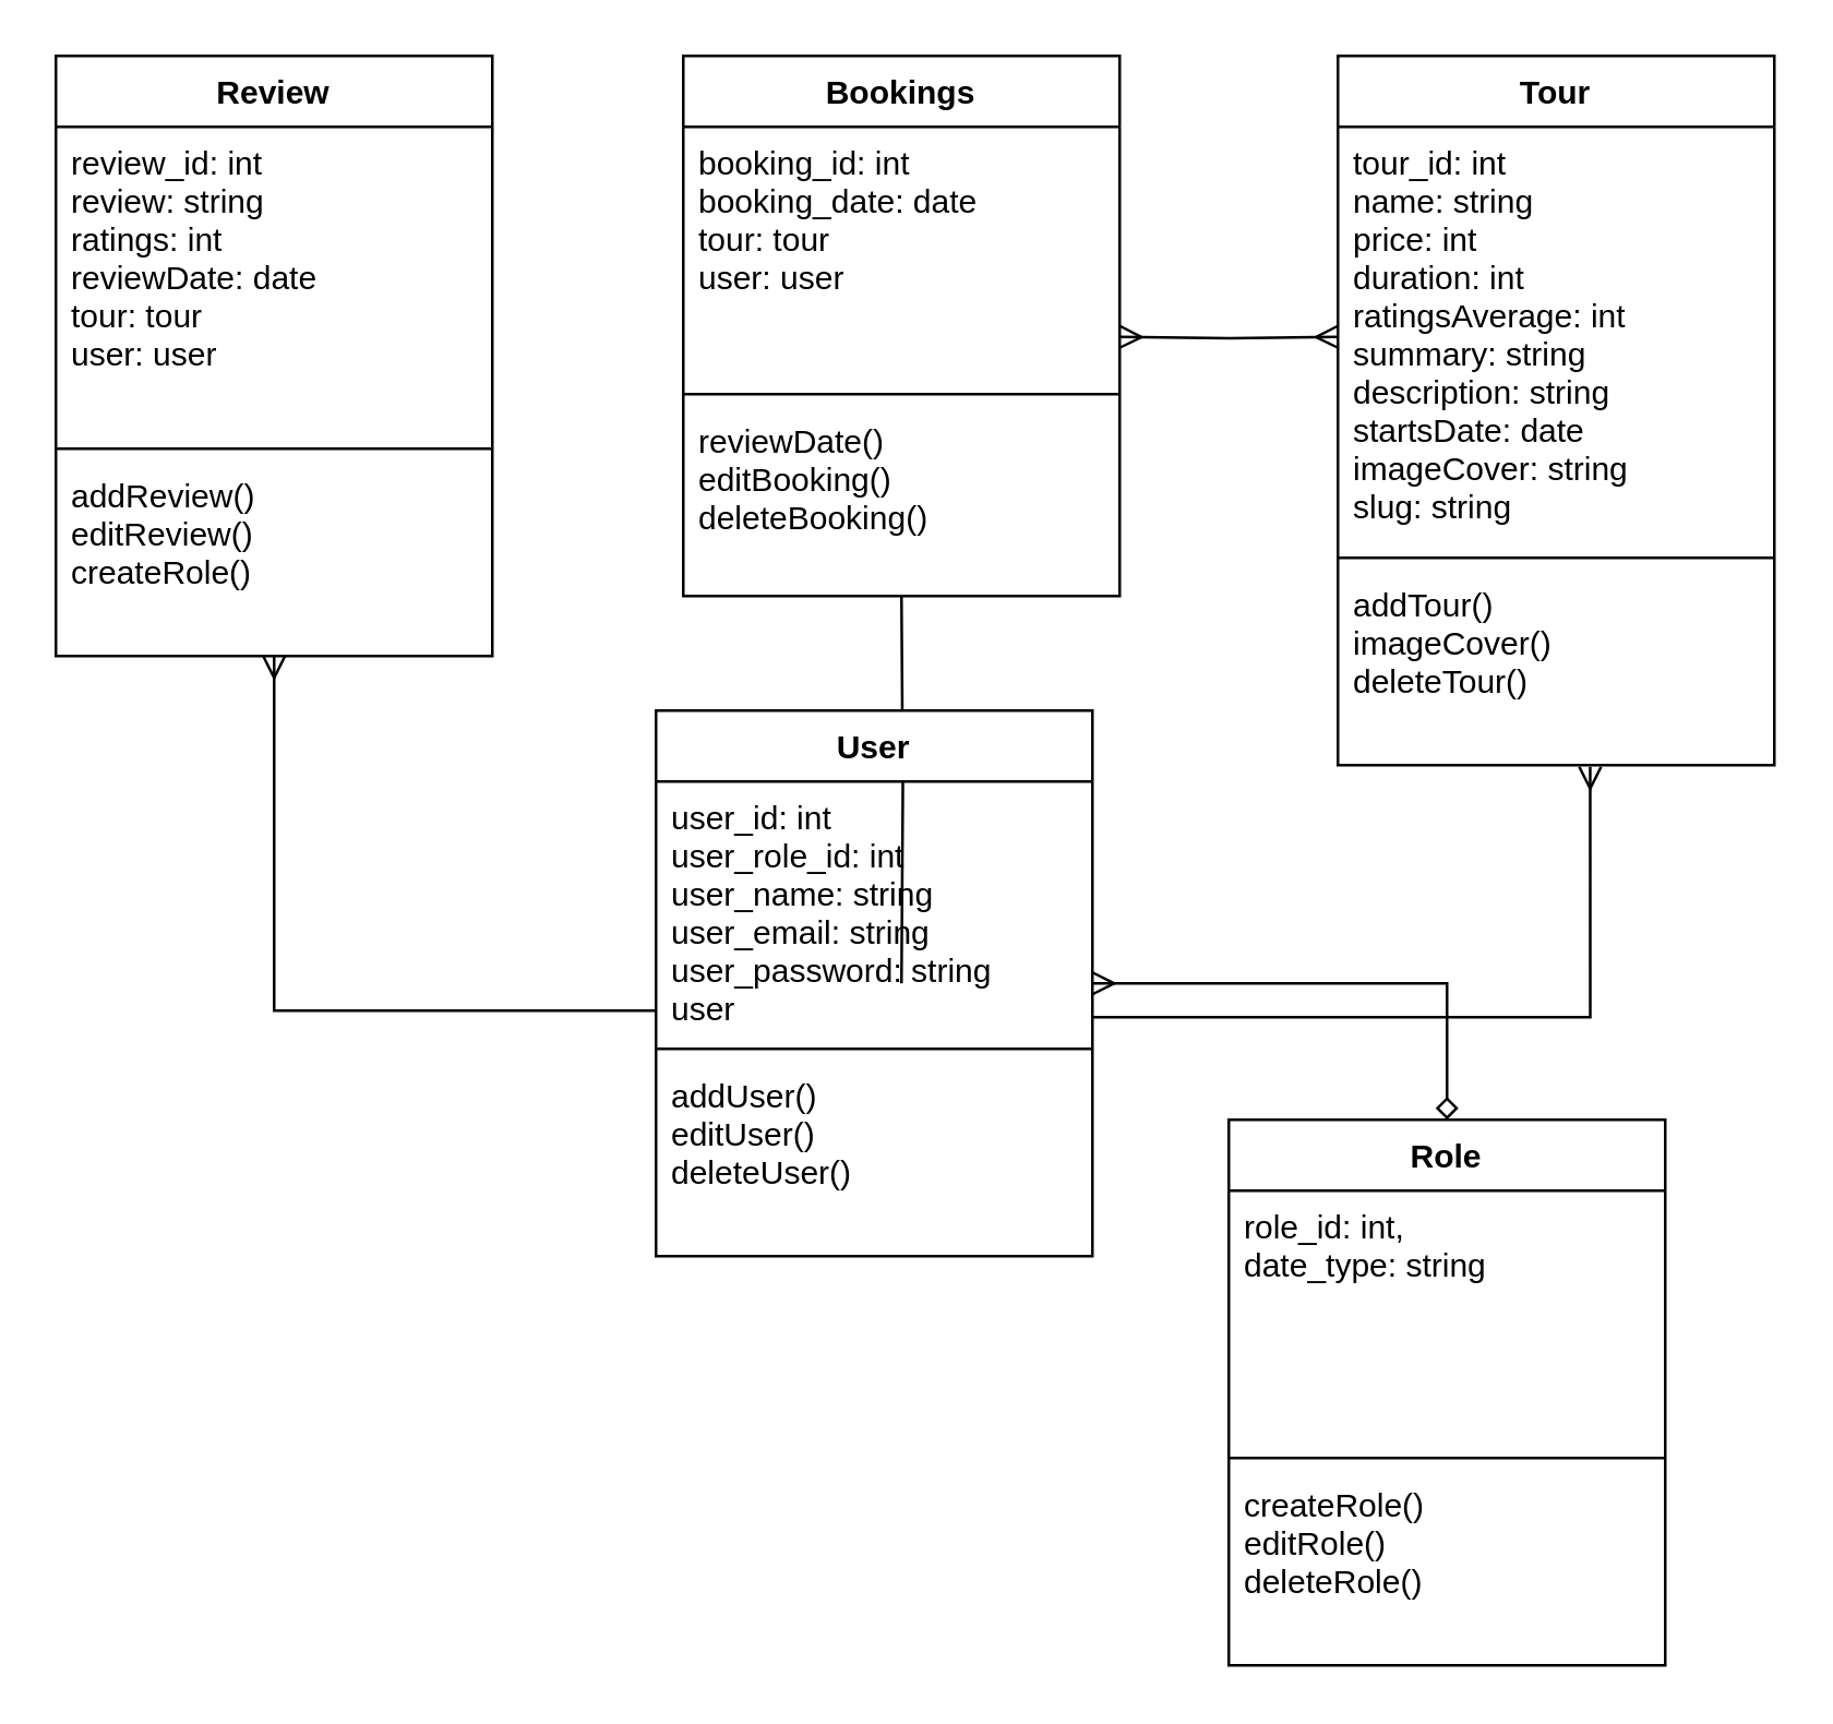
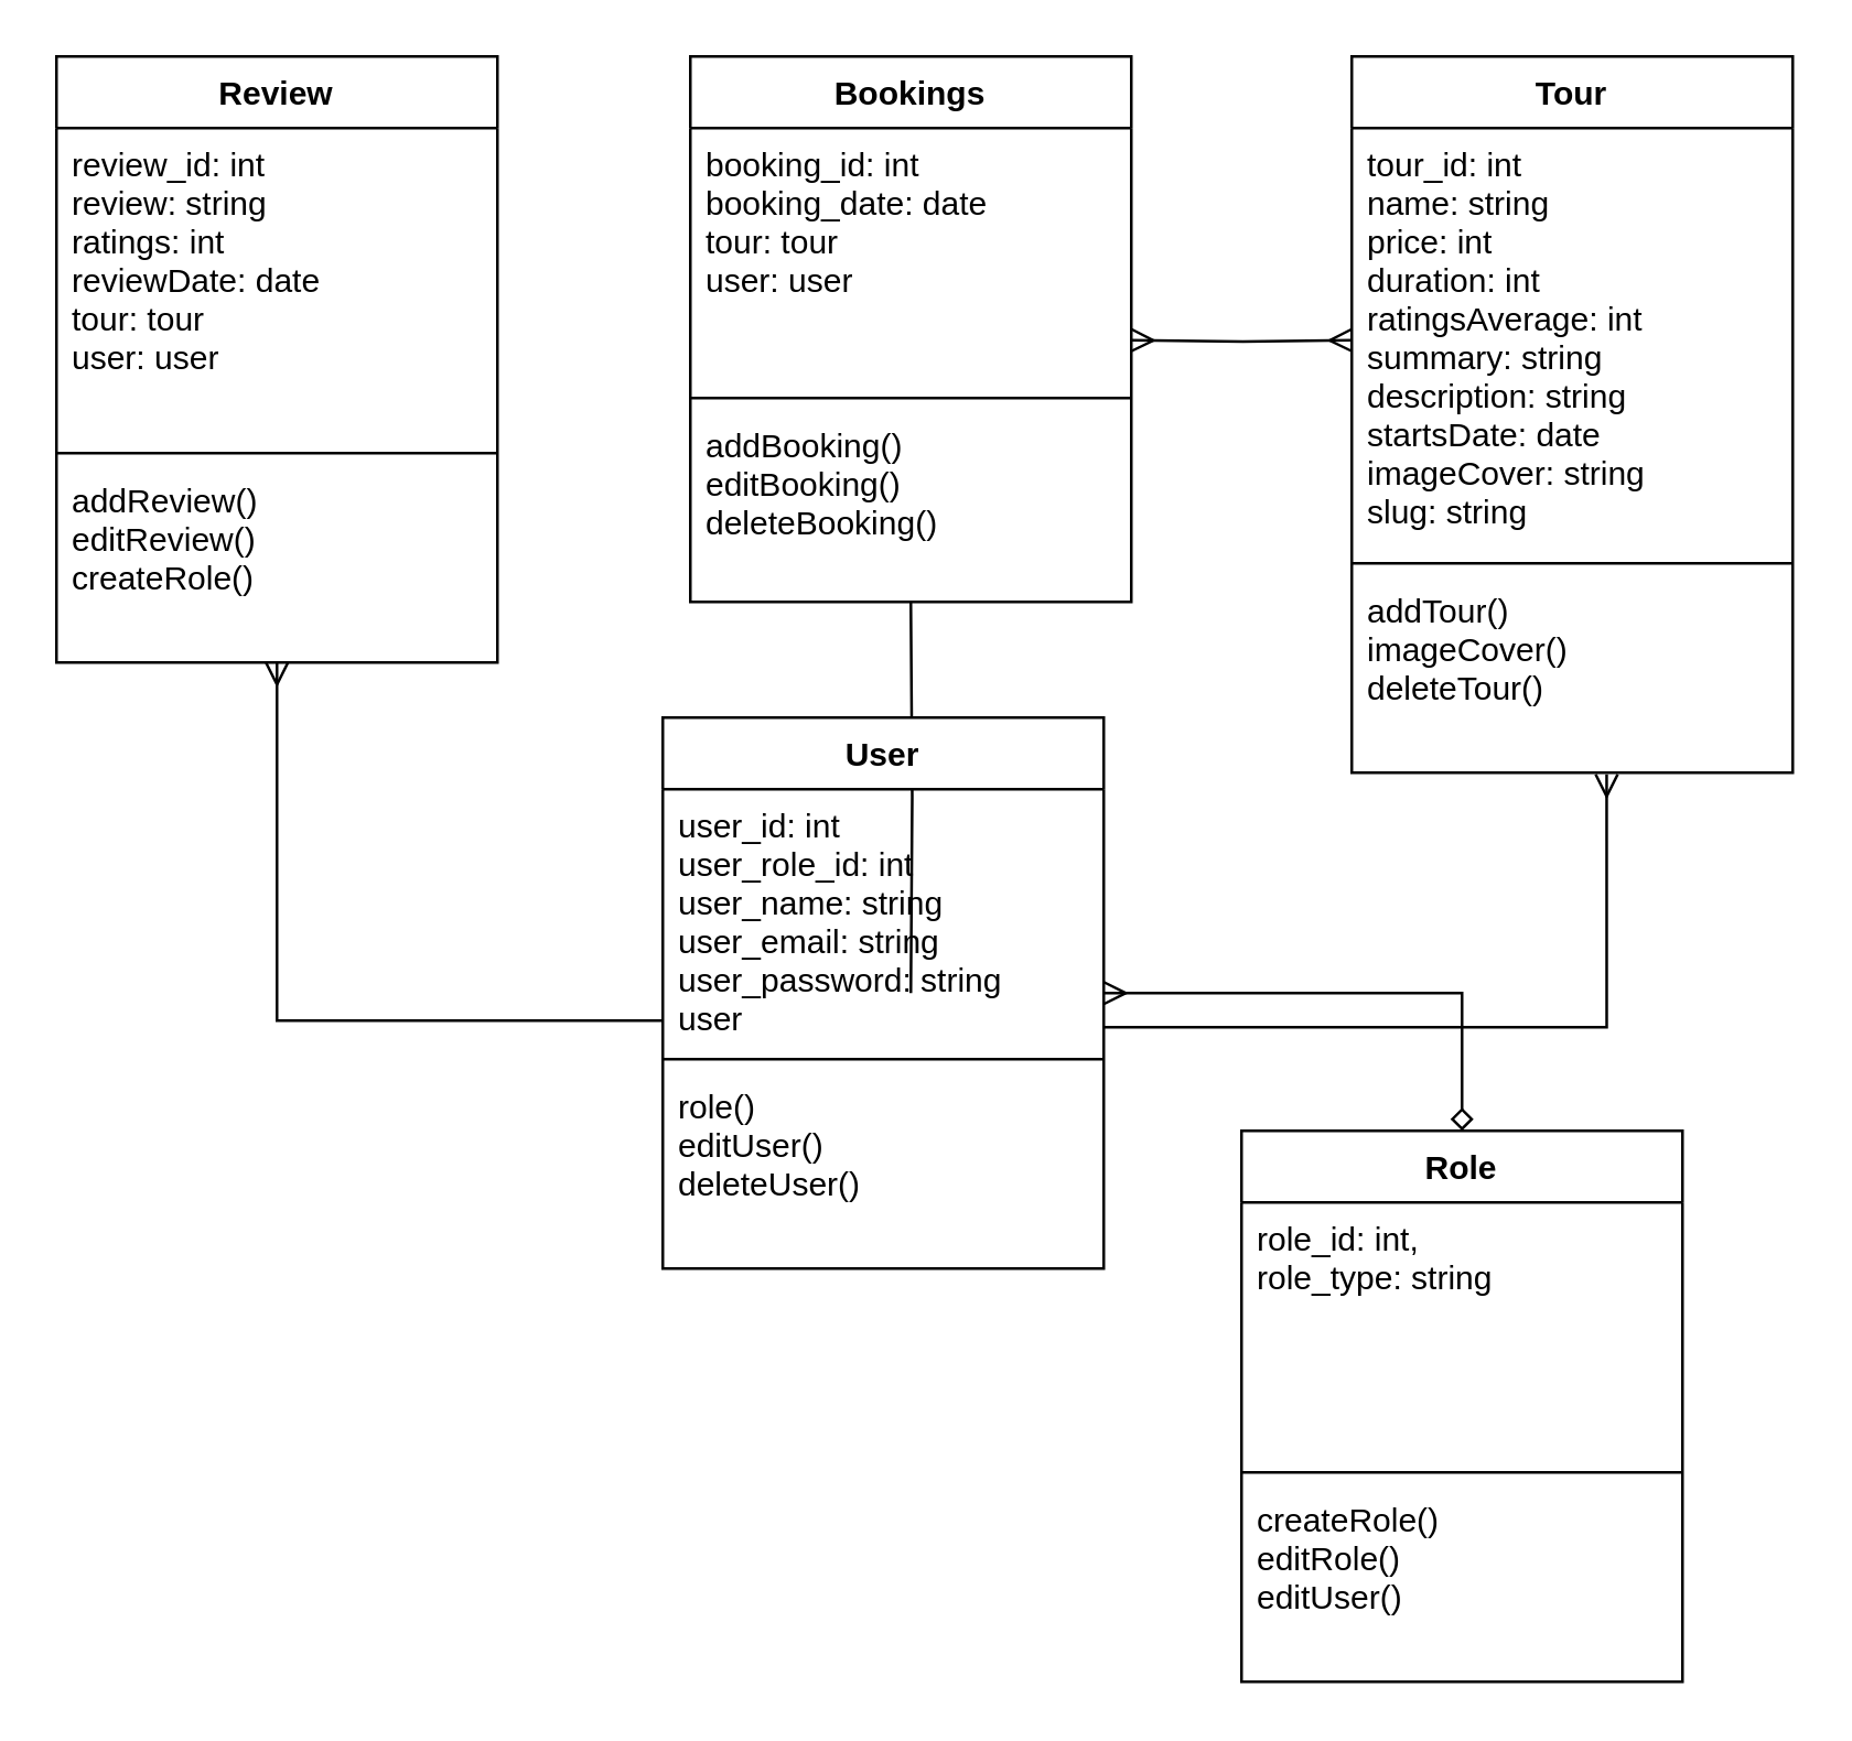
  <mxCell id="0" />
  <mxCell id="1" parent="0" />
  <mxCell id="2" style="edgeStyle=orthogonalEdgeStyle;rounded=0;orthogonalLoop=1;jettySize=auto;html=1;entryX=0.5;entryY=1;entryDx=0;entryDy=0;entryPerimeter=0;startArrow=none;startFill=0;endArrow=none;endFill=0;" edge="1" parent="1" target="20"><mxGeometry relative="1" as="geometry"><mxPoint x="330" y="360" as="sourcePoint" /></mxGeometry></mxCell>
  <mxCell id="3" style="edgeStyle=orthogonalEdgeStyle;rounded=0;orthogonalLoop=1;jettySize=auto;html=1;entryX=0.5;entryY=0;entryDx=0;entryDy=0;startArrow=ERmany;startFill=0;endArrow=diamond;endFill=0;" edge="1" parent="1" source="4" target="23"><mxGeometry relative="1" as="geometry" /></mxCell>
  <mxCell id="4" value="User" style="swimlane;fontStyle=1;align=center;verticalAlign=top;childLayout=stackLayout;horizontal=1;startSize=26;horizontalStack=0;resizeParent=1;resizeParentMax=0;resizeLast=0;collapsible=1;marginBottom=0;" vertex="1" parent="1"><mxGeometry x="240" y="260" width="160" height="200" as="geometry" /></mxCell>
  <mxCell id="5" value="user_id: int &#10;user_role_id: int &#10;user_name: string &#10;user_email: string &#10;user_password: string&#10;user" style="text;strokeColor=none;fillColor=none;align=left;verticalAlign=top;spacingLeft=4;spacingRight=4;overflow=hidden;rotatable=0;points=[[0,0.5],[1,0.5]];portConstraint=eastwest;" vertex="1" parent="4"><mxGeometry y="26" width="160" height="94" as="geometry" /></mxCell>
  <mxCell id="6" value="" style="line;strokeWidth=1;fillColor=none;align=left;verticalAlign=middle;spacingTop=-1;spacingLeft=3;spacingRight=3;rotatable=0;labelPosition=right;points=[];portConstraint=eastwest;" vertex="1" parent="4"><mxGeometry y="120" width="160" height="8" as="geometry" /></mxCell>
- <mxCell id="7" value="addUser()&#10;editUser()&#10;deleteUser()" style="text;strokeColor=none;fillColor=none;align=left;verticalAlign=top;spacingLeft=4;spacingRight=4;overflow=hidden;rotatable=0;points=[[0,0.5],[1,0.5]];portConstraint=eastwest;" vertex="1" parent="4"><mxGeometry y="128" width="160" height="72" as="geometry" /></mxCell>
+ <mxCell id="7" value="role()&#10;editUser()&#10;deleteUser()" style="text;strokeColor=none;fillColor=none;align=left;verticalAlign=top;spacingLeft=4;spacingRight=4;overflow=hidden;rotatable=0;points=[[0,0.5],[1,0.5]];portConstraint=eastwest;" vertex="1" parent="4"><mxGeometry y="128" width="160" height="72" as="geometry" /></mxCell>
  <mxCell id="8" value="Tour" style="swimlane;fontStyle=1;align=center;verticalAlign=top;childLayout=stackLayout;horizontal=1;startSize=26;horizontalStack=0;resizeParent=1;resizeParentMax=0;resizeLast=0;collapsible=1;marginBottom=0;" vertex="1" parent="1"><mxGeometry x="490" y="20" width="160" height="260" as="geometry" /></mxCell>
  <mxCell id="9" value="tour_id: int &#10;name: string &#10;price: int&#10;duration: int &#10;ratingsAverage: int &#10;summary: string&#10;description: string &#10;startsDate: date&#10;imageCover: string&#10;slug: string" style="text;strokeColor=none;fillColor=none;align=left;verticalAlign=top;spacingLeft=4;spacingRight=4;overflow=hidden;rotatable=0;points=[[0,0.5],[1,0.5]];portConstraint=eastwest;" vertex="1" parent="8"><mxGeometry y="26" width="160" height="154" as="geometry" /></mxCell>
  <mxCell id="10" value="" style="line;strokeWidth=1;fillColor=none;align=left;verticalAlign=middle;spacingTop=-1;spacingLeft=3;spacingRight=3;rotatable=0;labelPosition=right;points=[];portConstraint=eastwest;" vertex="1" parent="8"><mxGeometry y="180" width="160" height="8" as="geometry" /></mxCell>
  <mxCell id="11" value="addTour()&#10;imageCover()&#10;deleteTour()" style="text;strokeColor=none;fillColor=none;align=left;verticalAlign=top;spacingLeft=4;spacingRight=4;overflow=hidden;rotatable=0;points=[[0,0.5],[1,0.5]];portConstraint=eastwest;" vertex="1" parent="8"><mxGeometry y="188" width="160" height="72" as="geometry" /></mxCell>
  <mxCell id="12" style="edgeStyle=orthogonalEdgeStyle;rounded=0;orthogonalLoop=1;jettySize=auto;html=1;startArrow=ERmany;startFill=0;endArrow=none;endFill=0;entryX=0;entryY=0.894;entryDx=0;entryDy=0;entryPerimeter=0;" edge="1" parent="1" source="13" target="5"><mxGeometry relative="1" as="geometry" /></mxCell>
  <mxCell id="13" value="Review" style="swimlane;fontStyle=1;align=center;verticalAlign=top;childLayout=stackLayout;horizontal=1;startSize=26;horizontalStack=0;resizeParent=1;resizeParentMax=0;resizeLast=0;collapsible=1;marginBottom=0;" vertex="1" parent="1"><mxGeometry x="20" y="20" width="160" height="220" as="geometry" /></mxCell>
  <mxCell id="14" value="review_id: int &#10;review: string &#10;ratings: int&#10;reviewDate: date&#10;tour: tour &#10;user: user &#10;" style="text;strokeColor=none;fillColor=none;align=left;verticalAlign=top;spacingLeft=4;spacingRight=4;overflow=hidden;rotatable=0;points=[[0,0.5],[1,0.5]];portConstraint=eastwest;" vertex="1" parent="13"><mxGeometry y="26" width="160" height="114" as="geometry" /></mxCell>
  <mxCell id="15" value="" style="line;strokeWidth=1;fillColor=none;align=left;verticalAlign=middle;spacingTop=-1;spacingLeft=3;spacingRight=3;rotatable=0;labelPosition=right;points=[];portConstraint=eastwest;" vertex="1" parent="13"><mxGeometry y="140" width="160" height="8" as="geometry" /></mxCell>
  <mxCell id="16" value="addReview()&#10;editReview()&#10;createRole()" style="text;strokeColor=none;fillColor=none;align=left;verticalAlign=top;spacingLeft=4;spacingRight=4;overflow=hidden;rotatable=0;points=[[0,0.5],[1,0.5]];portConstraint=eastwest;" vertex="1" parent="13"><mxGeometry y="148" width="160" height="72" as="geometry" /></mxCell>
  <mxCell id="17" value="Bookings" style="swimlane;fontStyle=1;align=center;verticalAlign=top;childLayout=stackLayout;horizontal=1;startSize=26;horizontalStack=0;resizeParent=1;resizeParentMax=0;resizeLast=0;collapsible=1;marginBottom=0;" vertex="1" parent="1"><mxGeometry x="250" y="20" width="160" height="198" as="geometry" /></mxCell>
  <mxCell id="18" value="booking_id: int&#10;booking_date: date&#10;tour: tour&#10;user: user" style="text;strokeColor=none;fillColor=none;align=left;verticalAlign=top;spacingLeft=4;spacingRight=4;overflow=hidden;rotatable=0;points=[[0,0.5],[1,0.5]];portConstraint=eastwest;" vertex="1" parent="17"><mxGeometry y="26" width="160" height="94" as="geometry" /></mxCell>
  <mxCell id="19" value="" style="line;strokeWidth=1;fillColor=none;align=left;verticalAlign=middle;spacingTop=-1;spacingLeft=3;spacingRight=3;rotatable=0;labelPosition=right;points=[];portConstraint=eastwest;" vertex="1" parent="17"><mxGeometry y="120" width="160" height="8" as="geometry" /></mxCell>
- <mxCell id="20" value="reviewDate()&#10;editBooking()&#10;deleteBooking()" style="text;strokeColor=none;fillColor=none;align=left;verticalAlign=top;spacingLeft=4;spacingRight=4;overflow=hidden;rotatable=0;points=[[0,0.5],[1,0.5]];portConstraint=eastwest;" vertex="1" parent="17"><mxGeometry y="128" width="160" height="70" as="geometry" /></mxCell>
+ <mxCell id="20" value="addBooking()&#10;editBooking()&#10;deleteBooking()" style="text;strokeColor=none;fillColor=none;align=left;verticalAlign=top;spacingLeft=4;spacingRight=4;overflow=hidden;rotatable=0;points=[[0,0.5],[1,0.5]];portConstraint=eastwest;" vertex="1" parent="17"><mxGeometry y="128" width="160" height="70" as="geometry" /></mxCell>
  <mxCell id="21" style="edgeStyle=orthogonalEdgeStyle;rounded=0;orthogonalLoop=1;jettySize=auto;html=1;endArrow=ERmany;endFill=0;startArrow=ERmany;startFill=0;" edge="1" parent="1" target="9"><mxGeometry relative="1" as="geometry"><mxPoint x="410" y="123" as="sourcePoint" /><mxPoint x="374.36" y="272" as="targetPoint" /></mxGeometry></mxCell>
  <mxCell id="22" style="edgeStyle=orthogonalEdgeStyle;rounded=0;orthogonalLoop=1;jettySize=auto;html=1;entryX=0.578;entryY=1.008;entryDx=0;entryDy=0;entryPerimeter=0;startArrow=none;startFill=0;endArrow=ERmany;endFill=0;exitX=0.998;exitY=0.919;exitDx=0;exitDy=0;exitPerimeter=0;" edge="1" parent="1" source="5" target="11"><mxGeometry relative="1" as="geometry" /></mxCell>
  <mxCell id="23" value="Role" style="swimlane;fontStyle=1;align=center;verticalAlign=top;childLayout=stackLayout;horizontal=1;startSize=26;horizontalStack=0;resizeParent=1;resizeParentMax=0;resizeLast=0;collapsible=1;marginBottom=0;" vertex="1" parent="1"><mxGeometry x="450" y="410" width="160" height="200" as="geometry" /></mxCell>
- <mxCell id="24" value="role_id: int, &#10;date_type: string" style="text;strokeColor=none;fillColor=none;align=left;verticalAlign=top;spacingLeft=4;spacingRight=4;overflow=hidden;rotatable=0;points=[[0,0.5],[1,0.5]];portConstraint=eastwest;" vertex="1" parent="23"><mxGeometry y="26" width="160" height="94" as="geometry" /></mxCell>
+ <mxCell id="24" value="role_id: int, &#10;role_type: string" style="text;strokeColor=none;fillColor=none;align=left;verticalAlign=top;spacingLeft=4;spacingRight=4;overflow=hidden;rotatable=0;points=[[0,0.5],[1,0.5]];portConstraint=eastwest;" vertex="1" parent="23"><mxGeometry y="26" width="160" height="94" as="geometry" /></mxCell>
  <mxCell id="25" value="" style="line;strokeWidth=1;fillColor=none;align=left;verticalAlign=middle;spacingTop=-1;spacingLeft=3;spacingRight=3;rotatable=0;labelPosition=right;points=[];portConstraint=eastwest;" vertex="1" parent="23"><mxGeometry y="120" width="160" height="8" as="geometry" /></mxCell>
- <mxCell id="26" value="createRole()&#10;editRole()&#10;deleteRole()&#10;" style="text;strokeColor=none;fillColor=none;align=left;verticalAlign=top;spacingLeft=4;spacingRight=4;overflow=hidden;rotatable=0;points=[[0,0.5],[1,0.5]];portConstraint=eastwest;" vertex="1" parent="23"><mxGeometry y="128" width="160" height="72" as="geometry" /></mxCell>
+ <mxCell id="26" value="createRole()&#10;editRole()&#10;editUser()&#10;" style="text;strokeColor=none;fillColor=none;align=left;verticalAlign=top;spacingLeft=4;spacingRight=4;overflow=hidden;rotatable=0;points=[[0,0.5],[1,0.5]];portConstraint=eastwest;" vertex="1" parent="23"><mxGeometry y="128" width="160" height="72" as="geometry" /></mxCell>
